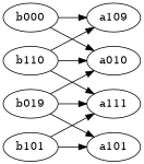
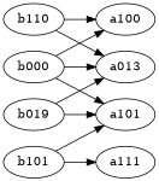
  digraph {
    rankdir=LR
    b000
-   a100 [label=a109]
-   a010
+   a100
+   a010 [label=a013]
    n4 [label=a101]
    b110
    a111
    b101
    n8 [label=b019]
    b000 -> a100
    b000 -> a010
+   b000 -> n4
    b110 -> a100
    b110 -> a010
-   b110 -> a111
    b101 -> n4
    b101 -> a111
    n8 -> a010
    n8 -> n4
-   n8 -> a111
  }
